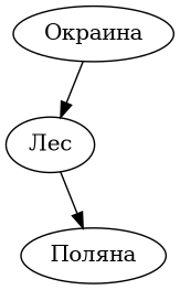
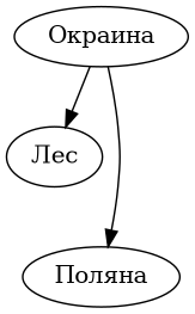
  digraph {
    "Окраина"
    "Лес"
    "Поляна"
    "Окраина" -> "Лес"
-   "Лес" -> "Поляна"
+   "Окраина" -> "Поляна"
  }
